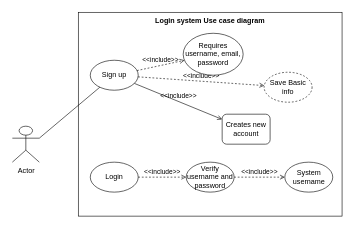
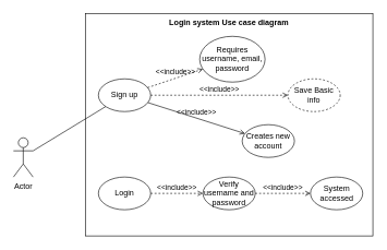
  <mxCell id="0" />
  <mxCell id="1" parent="0" />
- <mxCell id="2" value="Actor" style="shape=umlActor;verticalLabelPosition=bottom;verticalAlign=top;html=1;" vertex="1" parent="1"><mxGeometry x="20" y="210" width="45" height="60" as="geometry" /></mxCell>
+ <mxCell id="2" value="Actor" style="shape=umlActor;verticalLabelPosition=bottom;verticalAlign=top;html=1;" vertex="1" parent="1"><mxGeometry x="20" y="210" width="30" height="60" as="geometry" /></mxCell>
  <mxCell id="3" value="Login system Use case diagram" style="shape=rect;html=1;verticalAlign=top;fontStyle=1;whiteSpace=wrap;align=center;" vertex="1" parent="1"><mxGeometry x="130" y="20" width="440" height="340" as="geometry" /></mxCell>
- <mxCell id="4" value="Sign up" style="ellipse;whiteSpace=wrap;html=1;" vertex="1" parent="1"><mxGeometry x="150" y="100" width="80" height="50" as="geometry" /></mxCell>
+ <mxCell id="4" value="Sign up" style="ellipse;whiteSpace=wrap;html=1;" vertex="1" parent="1"><mxGeometry x="150" y="120" width="80" height="50" as="geometry" /></mxCell>
  <mxCell id="5" value="&amp;lt;&amp;lt;include&amp;gt;&amp;gt;" style="edgeStyle=none;html=1;endArrow=open;verticalAlign=bottom;dashed=1;labelBackgroundColor=none;rounded=0;" edge="1" parent="1" source="4" target="6"><mxGeometry width="160" relative="1" as="geometry"><mxPoint x="230" y="160" as="sourcePoint" /><mxPoint x="390" y="160" as="targetPoint" /></mxGeometry></mxCell>
  <mxCell id="6" value="Save Basic info" style="ellipse;whiteSpace=wrap;html=1;dashed=1;" vertex="1" parent="1"><mxGeometry x="440" y="120" width="80" height="50" as="geometry" /></mxCell>
  <mxCell id="7" value="Requires username, email, password" style="ellipse;whiteSpace=wrap;html=1;" vertex="1" parent="1"><mxGeometry x="305" y="55" width="100" height="70" as="geometry" /></mxCell>
  <mxCell id="8" value="&amp;lt;&amp;lt;include&amp;gt;&amp;gt;" style="edgeStyle=none;html=1;endArrow=open;verticalAlign=bottom;dashed=1;labelBackgroundColor=none;rounded=0;" edge="1" parent="1" source="4" target="7"><mxGeometry width="160" relative="1" as="geometry"><mxPoint x="239" y="95" as="sourcePoint" /><mxPoint x="311" y="85" as="targetPoint" /></mxGeometry></mxCell>
- <mxCell id="9" value="Creates new account" style="whiteSpace=wrap;html=1;rounded=1;" vertex="1" parent="1"><mxGeometry x="370" y="190" width="80" height="50" as="geometry" /></mxCell>
+ <mxCell id="9" value="Creates new account" style="ellipse;whiteSpace=wrap;html=1;" vertex="1" parent="1"><mxGeometry x="370" y="190" width="80" height="50" as="geometry" /></mxCell>
  <mxCell id="10" value="&amp;lt;&amp;lt;include&amp;gt;&amp;gt;" style="edgeStyle=none;html=1;endArrow=open;verticalAlign=bottom;dashed=0;labelBackgroundColor=none;rounded=0;" edge="1" parent="1" source="4" target="9"><mxGeometry width="160" relative="1" as="geometry"><mxPoint x="240" y="155" as="sourcePoint" /><mxPoint x="380" y="155" as="targetPoint" /></mxGeometry></mxCell>
  <mxCell id="11" value="Login" style="ellipse;whiteSpace=wrap;html=1;" vertex="1" parent="1"><mxGeometry x="150" y="270" width="80" height="50" as="geometry" /></mxCell>
  <mxCell id="12" value="Verify username and password" style="ellipse;whiteSpace=wrap;html=1;" vertex="1" parent="1"><mxGeometry x="310" y="270" width="80" height="50" as="geometry" /></mxCell>
  <mxCell id="13" value="&amp;lt;&amp;lt;include&amp;gt;&amp;gt;" style="edgeStyle=none;html=1;endArrow=open;verticalAlign=bottom;dashed=1;labelBackgroundColor=none;rounded=0;" edge="1" parent="1" source="11" target="12"><mxGeometry width="160" relative="1" as="geometry"><mxPoint x="200" y="320" as="sourcePoint" /><mxPoint x="360" y="320" as="targetPoint" /></mxGeometry></mxCell>
- <mxCell id="14" value="System username" style="ellipse;whiteSpace=wrap;html=1;" vertex="1" parent="1"><mxGeometry x="474.5" y="270" width="80" height="50" as="geometry" /></mxCell>
+ <mxCell id="14" value="System accessed" style="ellipse;whiteSpace=wrap;html=1;" vertex="1" parent="1"><mxGeometry x="474.5" y="270" width="80" height="50" as="geometry" /></mxCell>
  <mxCell id="15" value="&amp;lt;&amp;lt;include&amp;gt;&amp;gt;" style="edgeStyle=none;html=1;endArrow=open;verticalAlign=bottom;dashed=1;labelBackgroundColor=none;rounded=0;" edge="1" parent="1" source="12" target="14"><mxGeometry width="160" relative="1" as="geometry"><mxPoint x="240" y="321" as="sourcePoint" /><mxPoint x="361" y="309" as="targetPoint" /></mxGeometry></mxCell>
  <mxCell id="16" value="" style="edgeStyle=none;html=1;endArrow=none;verticalAlign=bottom;rounded=0;exitX=1;exitY=0.333;exitDx=0;exitDy=0;exitPerimeter=0;" edge="1" parent="1" source="2" target="4"><mxGeometry width="160" relative="1" as="geometry"><mxPoint x="220" y="270" as="sourcePoint" /><mxPoint x="380" y="270" as="targetPoint" /></mxGeometry></mxCell>
